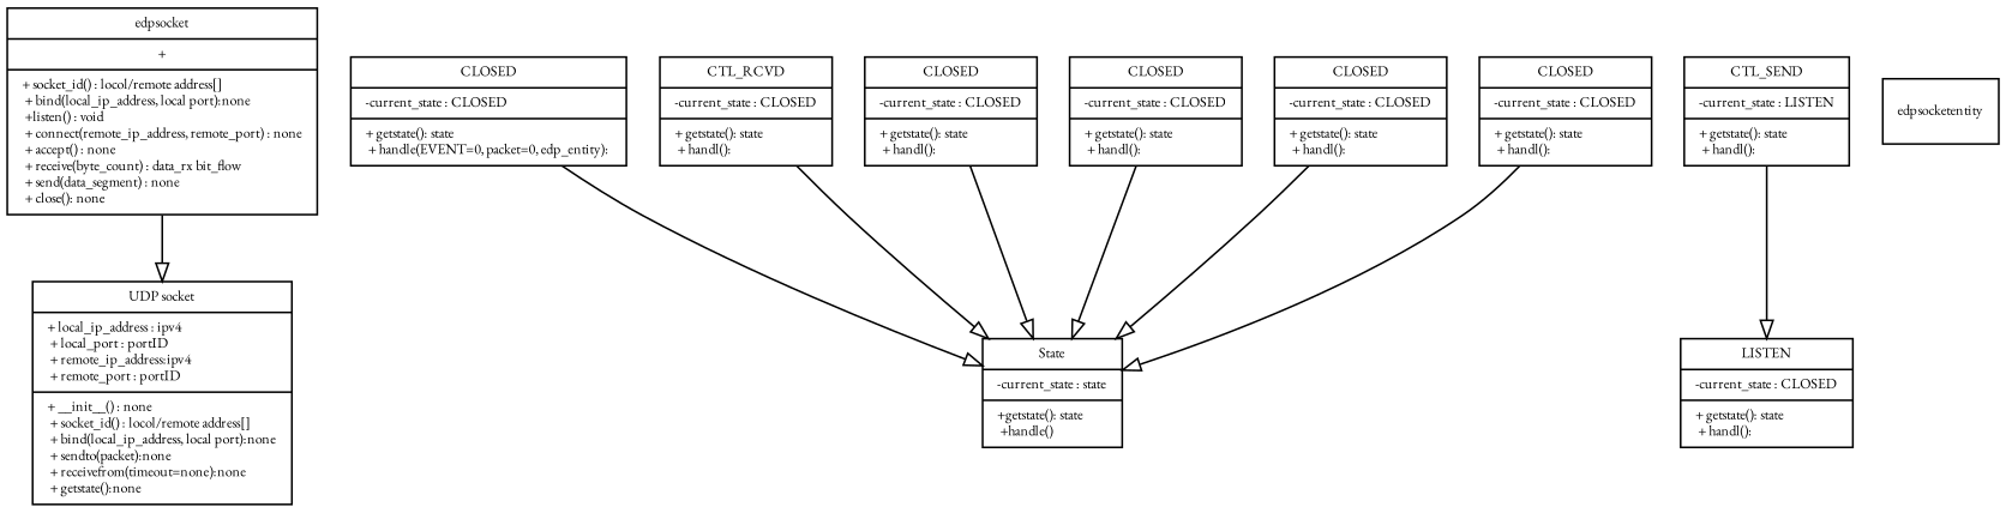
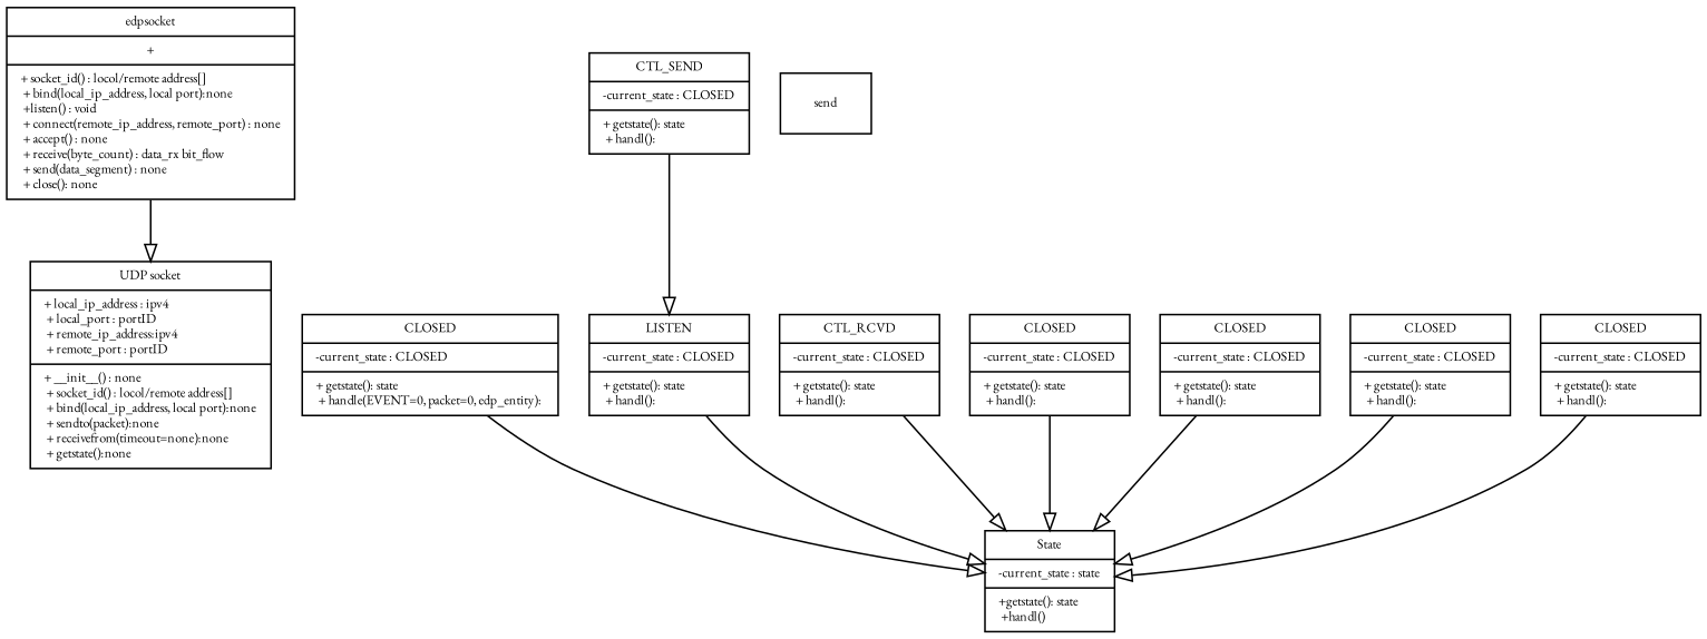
  digraph {
    fontname="EB Garamond"
    fontsize=8
    node [fontname="EB Garamond" fontsize=8 shape=record]
    edge [arrowhead=empty fontname="EB Garamond" fontsize=8]
    n1 [label="{UDP socket| + local_ip_address : ipv4\l + local_port : portID\l + remote_ip_address:ipv4\l + remote_port : portID\l|+ __init__() : none\l + socket_id() : locol/remote address[]\l + bind(local_ip_address, local port):none\l + sendto(packet):none\l + receivefrom(timeout=none):none\l + getstate():none\l}"]
    n2 [label="{edpsocket| + | + socket_id() : locol/remote address[]\l + bind(local_ip_address, local port):none\l +listen() : void\l + connect(remote_ip_address, remote_port) : none\l + accept() : none\l + receive(byte_count) : data_rx bit_flow\l + send(data_segment) : none\l + close(): none\l}"]
-   n3 [label="{State|-current_state : state\l |+getstate(): state\l +handle()\l}"]
+   n3 [label="{State|-current_state : state\l |+getstate(): state\l +handl()\l}"]
    n4 [label="{CLOSED |-current_state : CLOSED\l | + getstate(): state\l + handle(EVENT=0, packet=0, edp_entity): \l }"]
    n5 [label="{LISTEN |-current_state : CLOSED\l | + getstate(): state\l + handl():\l}"]
    n6 [label="{CTL_RCVD |-current_state : CLOSED\l | + getstate(): state\l + handl():\l}"]
-   n7 [label="{CTL_SEND |-current_state : LISTEN\l | + getstate(): state\l + handl():\l}"]
+   n7 [label="{CTL_SEND |-current_state : CLOSED\l | + getstate(): state\l + handl():\l}"]
    n8 [label="{CLOSED |-current_state : CLOSED\l | + getstate(): state\l + handl():\l}"]
    n9 [label="{CLOSED |-current_state : CLOSED\l | + getstate(): state\l + handl():\l}"]
    n10 [label="{CLOSED |-current_state : CLOSED\l | + getstate(): state\l + handl():\l}"]
    n11 [label="{CLOSED |-current_state : CLOSED\l | + getstate(): state\l + handl():\l}"]
-   edpsocketentity
+   edpsocketentity [label=send]
    n2 -> n1
    n4 -> n3
+   n5 -> n3
    n6 -> n3
    n7 -> n5
    n8 -> n3
    n9 -> n3
    n10 -> n3
    n11 -> n3
  }
